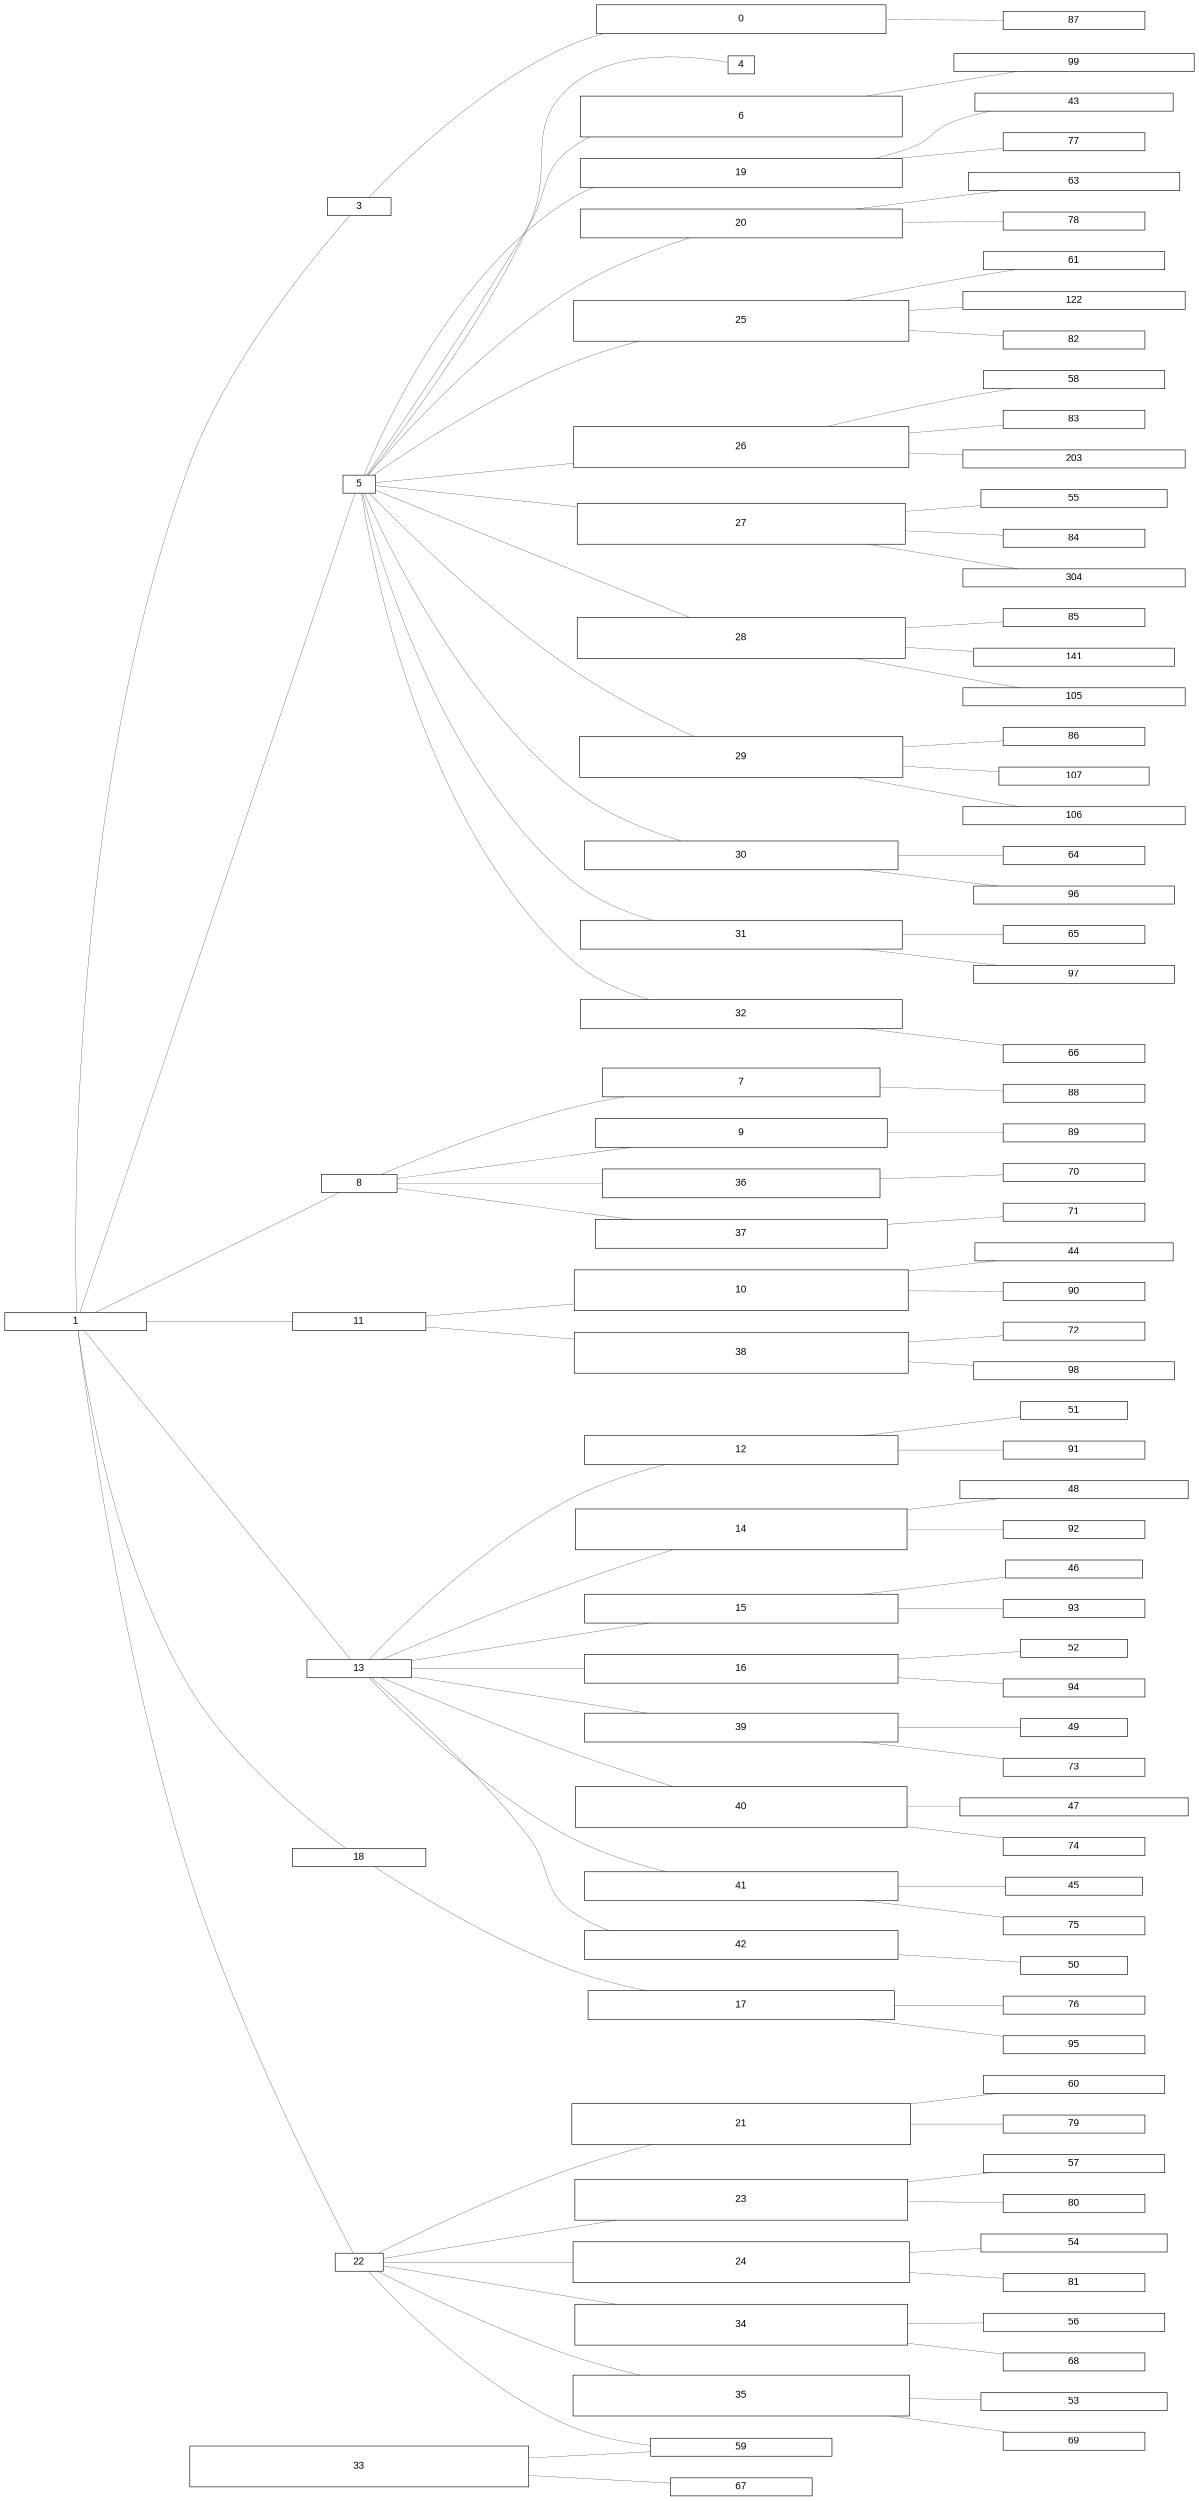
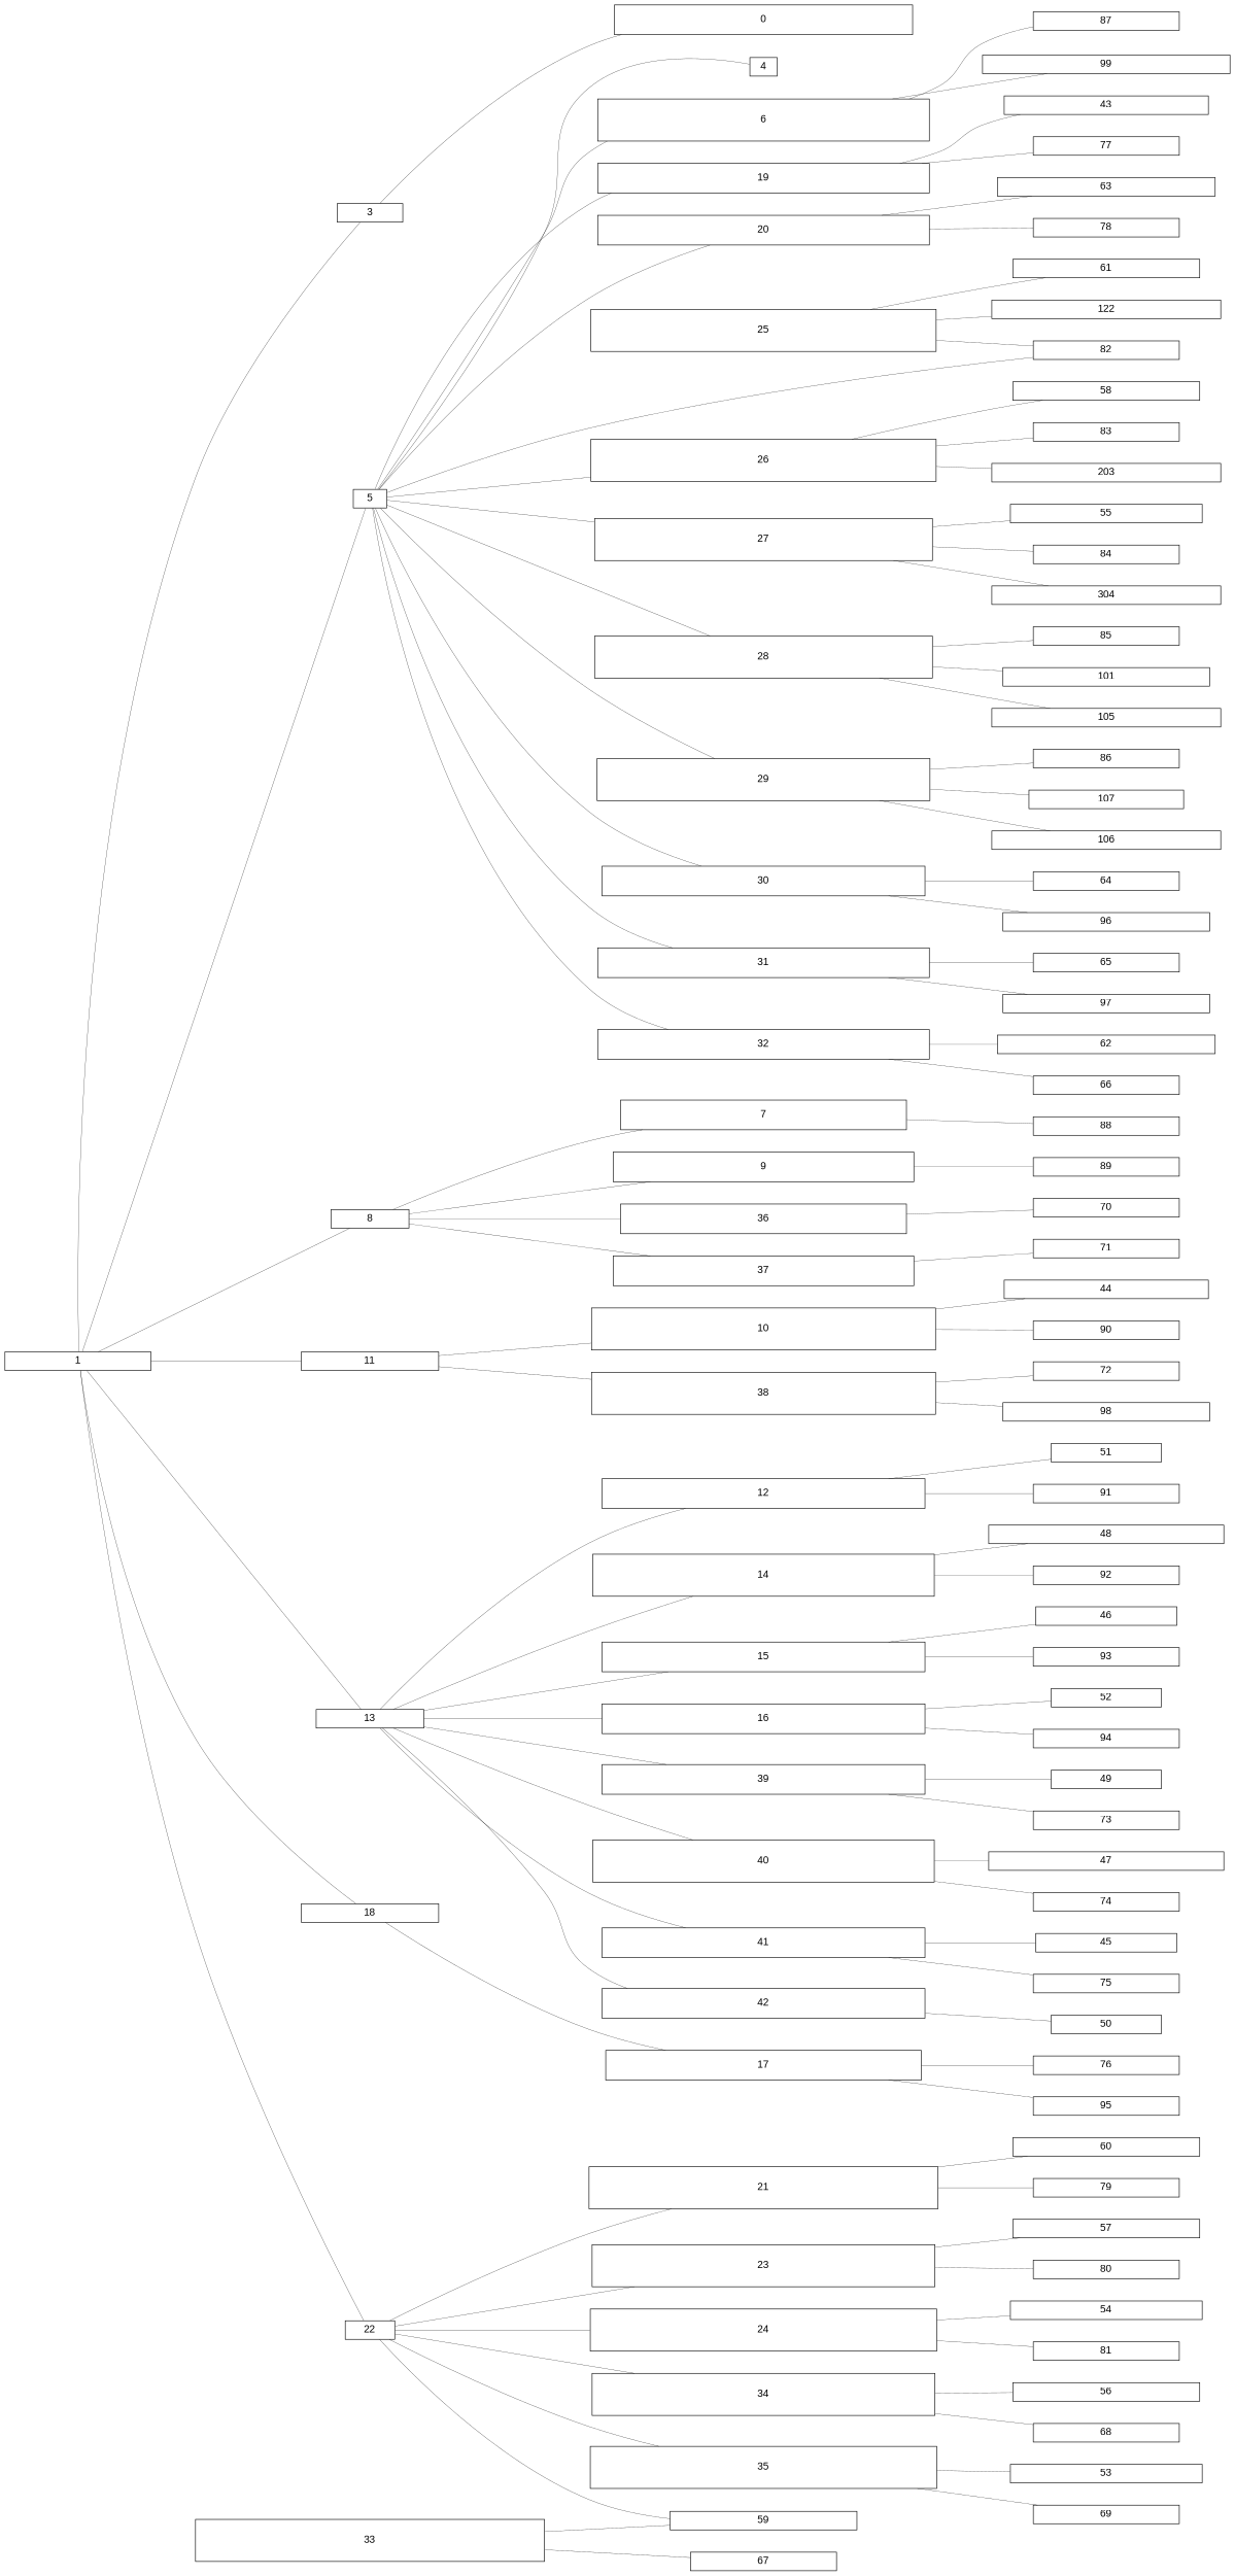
  graph {
    fontname=Arial
    fontsize=8
    rankdir=LR
    splines=true
    node [fillcolor=none fixedsize=true fontname=Arial fontsize=8 margin=0 penwidth=0.5 shape=rect]
    edge [dir=none penwidth=0.2]
    1 [height=0.207 width=1.635]
    n2 [height=0.339 label=0 width=3.341]
    3 [height=0.207 width=0.739]
    4 [height=0.207 width=0.305]
    5 [height=0.207 width=0.374]
    6 [height=0.467 width=3.722]
    7 [height=0.339 width=3.207]
    8 [height=0.207 width=0.873]
    9 [height=0.339 width=3.379]
    10 [height=0.467 width=3.867]
    11 [height=0.207 width=1.536]
    12 [height=0.339 width=3.619]
    13 [height=0.207 width=1.204]
    14 [height=0.467 width=3.836]
    15 [height=0.339 width=3.619]
    16 [height=0.339 width=3.619]
    17 [height=0.339 width=3.540]
    18 [height=0.207 width=1.535]
    19 [height=0.339 width=3.722]
    20 [height=0.339 width=3.722]
    21 [height=0.467 width=3.915]
    22 [height=0.207 width=0.561]
    23 [height=0.467 width=3.842]
    24 [height=0.467 width=3.887]
    25 [height=0.467 width=3.880]
    26 [height=0.467 width=3.879]
    27 [height=0.467 width=3.790]
    28 [height=0.467 width=3.790]
    29 [height=0.467 width=3.737]
    30 [height=0.339 width=3.628]
    31 [height=0.339 width=3.722]
    32 [height=0.339 width=3.722]
    33 [height=0.467 width=3.915]
    34 [height=0.467 width=3.842]
    35 [height=0.467 width=3.887]
    36 [height=0.339 width=3.207]
    37 [height=0.339 width=3.379]
    38 [height=0.467 width=3.867]
    39 [height=0.339 width=3.619]
    40 [height=0.467 width=3.836]
    41 [height=0.339 width=3.619]
    42 [height=0.339 width=3.619]
    43 [height=0.207 width=2.286]
    44 [height=0.207 width=2.286]
    45 [height=0.207 width=1.589]
    46 [height=0.207 width=1.589]
    47 [height=0.207 width=2.637]
    48 [height=0.207 width=2.637]
    49 [height=0.207 width=1.241]
    50 [height=0.207 width=1.241]
    51 [height=0.207 width=1.241]
    52 [height=0.207 width=1.241]
    53 [height=0.207 width=2.151]
    54 [height=0.207 width=2.151]
    55 [height=0.207 width=2.151]
    56 [height=0.207 width=2.092]
    57 [height=0.207 width=2.092]
    58 [height=0.207 width=2.092]
    59 [height=0.207 width=2.092]
    60 [height=0.207 width=2.092]
    61 [height=0.207 width=2.092]
+   62 [height=0.207 width=2.451]
    63 [height=0.207 width=2.451]
    64 [height=0.207 width=1.635]
    65 [height=0.207 width=1.635]
    66 [height=0.207 width=1.635]
    67 [height=0.207 width=1.635]
    68 [height=0.207 width=1.635]
    69 [height=0.207 width=1.635]
    70 [height=0.207 width=1.635]
    71 [height=0.207 width=1.635]
    72 [height=0.207 width=1.635]
    73 [height=0.207 width=1.635]
    74 [height=0.207 width=1.635]
    75 [height=0.207 width=1.635]
    76 [height=0.207 width=1.635]
    77 [height=0.207 width=1.635]
    78 [height=0.207 width=1.635]
    79 [height=0.207 width=1.635]
    80 [height=0.207 width=1.635]
    81 [height=0.207 width=1.635]
    82 [height=0.207 width=1.635]
    83 [height=0.207 width=1.635]
    84 [height=0.207 width=1.635]
    85 [height=0.207 width=1.635]
    86 [height=0.207 width=1.635]
    87 [height=0.207 width=1.635]
    88 [height=0.207 width=1.635]
    89 [height=0.207 width=1.635]
    90 [height=0.207 width=1.635]
    91 [height=0.207 width=1.635]
    92 [height=0.207 width=1.635]
    93 [height=0.207 width=1.635]
    94 [height=0.207 width=1.635]
    95 [height=0.207 width=1.635]
    96 [height=0.207 width=2.318]
    97 [height=0.207 width=2.318]
    98 [height=0.207 width=2.318]
    99 [height=0.207 width=2.779]
    n100 [height=0.207 label=107 width=1.731]
-   101 [height=0.207 width=2.316 label=141]
+   101 [height=0.207 width=2.316]
    n102 [height=0.207 label=122 width=2.568]
    n103 [height=0.207 label=203 width=2.568]
    n104 [height=0.207 label=304 width=2.568]
    105 [height=0.207 width=2.568]
    106 [height=0.207 width=2.568]
    subgraph sub_1 {
      1
      n2
      3
      4
      5
      6
      7
      8
      9
      10
      11
      12
      13
      14
      15
      16
      17
      18
      19
      20
      21
      22
      23
      24
      25
      26
      27
      28
      29
      30
      31
      32
      33
      34
      35
      36
      37
      38
      39
      40
      41
      42
      43
      44
      45
      46
      47
      48
      49
      50
      51
      52
      53
      54
      55
      56
      57
      58
      59
      60
      61
+     62
      63
      64
      65
      66
      67
      68
      69
      70
      71
      72
      73
      74
      75
      76
      77
      78
      79
      80
      81
      82
      83
      84
      85
      86
      87
      88
      89
      90
      91
      92
      93
      94
      95
      96
      97
      98
      99
      n100
      101
      n102
      n103
      n104
      105
      106
    }
    1 -- 3
    1 -- 5
    1 -- 8
    1 -- 11
    1 -- 13
    1 -- 18
    1 -- 22
    3 -- n2
    5 -- 4
    5 -- 6
    5 -- 19
    5 -- 20
-   5 -- 25
+   5 -- 82
    5 -- 26
    5 -- 27
    5 -- 28
    5 -- 29
    5 -- 30
    5 -- 31
    5 -- 32
-   n2 -- 87
+   6 -- 87
    6 -- 99
    7 -- 88
    8 -- 7
    8 -- 9
    8 -- 36
    8 -- 37
    9 -- 89
    10 -- 44
    10 -- 90
    11 -- 10
    11 -- 38
    12 -- 51
    12 -- 91
    13 -- 12
    13 -- 14
    13 -- 15
    13 -- 16
    13 -- 39
    13 -- 40
    13 -- 41
    13 -- 42
    14 -- 48
    14 -- 92
    15 -- 46
    15 -- 93
    16 -- 52
    16 -- 94
    17 -- 76
    17 -- 95
    18 -- 17
    19 -- 43
    19 -- 77
    20 -- 63
    20 -- 78
    21 -- 60
    21 -- 79
    22 -- 21
    22 -- 23
    22 -- 24
    22 -- 34
    22 -- 35
    22 -- 59
    23 -- 57
    23 -- 80
    24 -- 54
    24 -- 81
    25 -- 61
    25 -- 82
    25 -- n102
    26 -- 58
    26 -- 83
    26 -- n103
    27 -- 55
    27 -- 84
    27 -- n104
    28 -- 85
    28 -- 101
    28 -- 105
    29 -- 86
    29 -- n100
    29 -- 106
    30 -- 64
    30 -- 96
    31 -- 65
    31 -- 97
+   32 -- 62
    32 -- 66
    33 -- 59
    33 -- 67
    34 -- 56
    34 -- 68
    35 -- 53
    35 -- 69
    36 -- 70
    37 -- 71
    38 -- 72
    38 -- 98
    39 -- 49
    39 -- 73
    40 -- 47
    40 -- 74
    41 -- 45
    41 -- 75
    42 -- 50
  }
